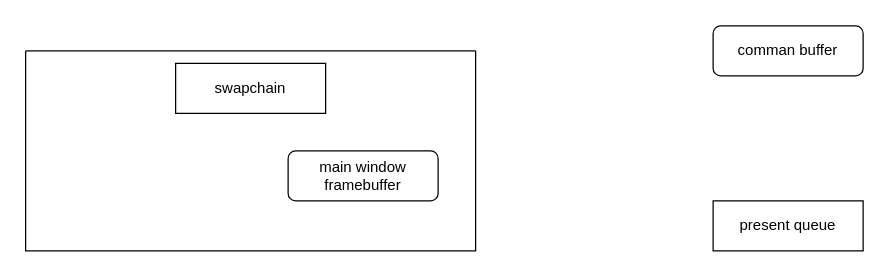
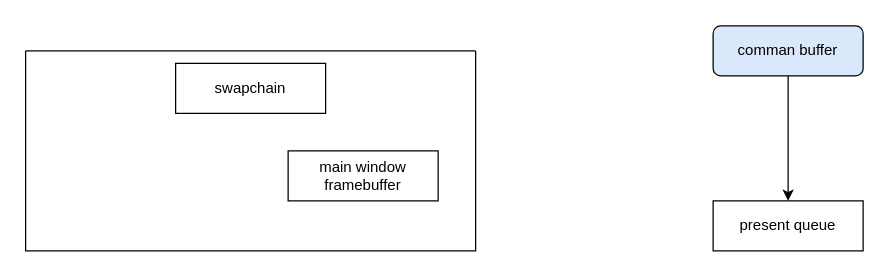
  <mxCell id="0" />
  <mxCell id="1" parent="0" />
  <mxCell id="2" value="swapchain" style="rounded=0;whiteSpace=wrap;html=1;" vertex="1" parent="1"><mxGeometry x="140" y="50" width="120" height="40" as="geometry" /></mxCell>
- <mxCell id="3" value="main window framebuffer&lt;br&gt;" style="whiteSpace=wrap;html=1;rounded=1;" vertex="1" parent="1"><mxGeometry x="230" y="120" width="120" height="40" as="geometry" /></mxCell>
+ <mxCell id="3" value="main window framebuffer&lt;br&gt;" style="rounded=0;whiteSpace=wrap;html=1;" vertex="1" parent="1"><mxGeometry x="230" y="120" width="120" height="40" as="geometry" /></mxCell>
  <mxCell id="4" value="present queue" style="rounded=0;whiteSpace=wrap;html=1;" vertex="1" parent="1"><mxGeometry x="570" y="160" width="120" height="40" as="geometry" /></mxCell>
- <mxCell id="5" value="comman buffer&lt;br&gt;" style="rounded=1;whiteSpace=wrap;html=1;" vertex="1" parent="1"><mxGeometry x="570" y="20" width="120" height="40" as="geometry" /></mxCell>
+ <mxCell id="5" value="comman buffer&lt;br&gt;" style="rounded=1;whiteSpace=wrap;html=1;fillColor=#dae8fc;" vertex="1" parent="1"><mxGeometry x="570" y="20" width="120" height="40" as="geometry" /></mxCell>
+ <mxCell id="6" value="" style="endArrow=classic;html=1;exitX=0.5;exitY=1;exitDx=0;exitDy=0;" edge="1" parent="1" source="5" target="4"><mxGeometry width="50" height="50" relative="1" as="geometry"><mxPoint x="600" y="100" as="sourcePoint" /><mxPoint x="650" y="50" as="targetPoint" /><Array as="points"><mxPoint x="630" y="70" /></Array></mxGeometry></mxCell>
  <mxCell id="7" value="" style="swimlane;startSize=0;" vertex="1" parent="1"><mxGeometry x="20" y="40" width="360" height="160" as="geometry" /></mxCell>
